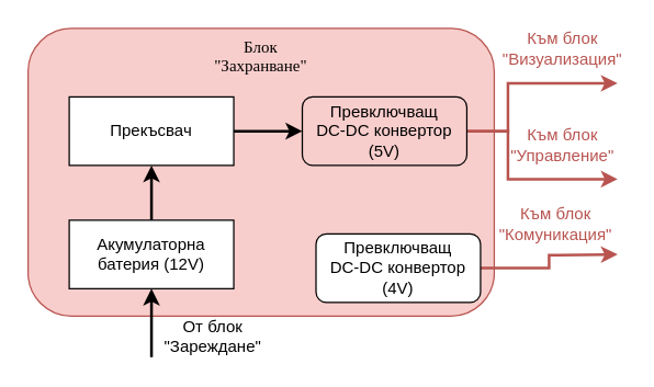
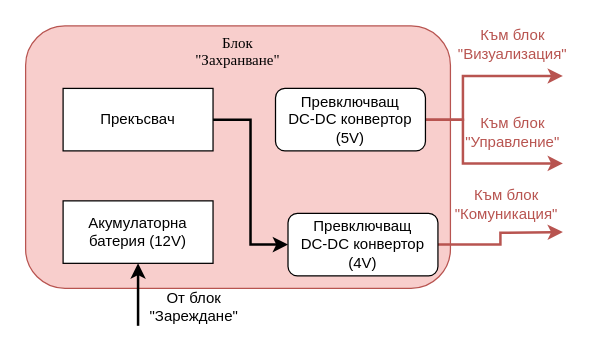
  <mxCell id="0" />
  <mxCell id="1" parent="0" />
  <mxCell id="2" value="Блок&lt;br&gt;&quot;Захранване&quot;" style="rounded=1;whiteSpace=wrap;html=1;fillColor=#F8CECC;strokeColor=#B85450;fontFamily=Tahoma;fontStyle=0;verticalAlign=top;align=center;" parent="1" vertex="1"><mxGeometry x="20" y="20" width="340" height="210" as="geometry" /></mxCell>
  <mxCell id="3" style="edgeStyle=orthogonalEdgeStyle;rounded=0;orthogonalLoop=1;jettySize=auto;html=1;strokeWidth=2;strokeColor=#B85450;exitX=1;exitY=0.5;exitDx=0;exitDy=0;" edge="1" parent="1" source="5"><mxGeometry relative="1" as="geometry"><mxPoint x="450" y="60" as="targetPoint" /><mxPoint x="410" y="130" as="sourcePoint" /><Array as="points"><mxPoint x="370" y="95" /><mxPoint x="370" y="60" /></Array></mxGeometry></mxCell>
  <mxCell id="4" style="edgeStyle=orthogonalEdgeStyle;rounded=0;orthogonalLoop=1;jettySize=auto;html=1;strokeWidth=2;strokeColor=#B85450;exitX=1;exitY=0.5;exitDx=0;exitDy=0;" edge="1" parent="1" source="5"><mxGeometry relative="1" as="geometry"><mxPoint x="450" y="130" as="targetPoint" /><mxPoint x="340" y="115" as="sourcePoint" /><Array as="points"><mxPoint x="370" y="95" /><mxPoint x="370" y="130" /></Array></mxGeometry></mxCell>
- <mxCell id="5" value="Превключващ&lt;br&gt;DC-DC конвертор&lt;br&gt;(5V)" style="rounded=1;whiteSpace=wrap;html=1;fillColor=#f8cecc;" parent="1" vertex="1"><mxGeometry x="220" y="70" width="120" height="50" as="geometry" /></mxCell>
+ <mxCell id="5" value="Превключващ&lt;br&gt;DC-DC конвертор&lt;br&gt;(5V)" style="rounded=1;whiteSpace=wrap;html=1;" parent="1" vertex="1"><mxGeometry x="220" y="70" width="120" height="50" as="geometry" /></mxCell>
  <mxCell id="6" style="edgeStyle=orthogonalEdgeStyle;rounded=0;orthogonalLoop=1;jettySize=auto;html=1;strokeColor=#B85450;strokeWidth=2;" edge="1" parent="1" source="7"><mxGeometry relative="1" as="geometry"><mxPoint x="450" y="185" as="targetPoint" /></mxGeometry></mxCell>
  <mxCell id="7" value="Превключващ&lt;br&gt;DC-DC конвертор&lt;br&gt;(4V)" style="rounded=1;whiteSpace=wrap;html=1;" vertex="1" parent="1"><mxGeometry x="230" y="170" width="120" height="50" as="geometry" /></mxCell>
- <mxCell id="8" style="edgeStyle=orthogonalEdgeStyle;rounded=0;orthogonalLoop=1;jettySize=auto;html=1;strokeWidth=2;entryX=0.5;entryY=1;entryDx=0;entryDy=0;" edge="1" parent="1" source="10" target="12"><mxGeometry relative="1" as="geometry"><Array as="points"><mxPoint x="110" y="140" /><mxPoint x="110" y="140" /></Array></mxGeometry></mxCell>
  <mxCell id="9" style="edgeStyle=orthogonalEdgeStyle;rounded=0;orthogonalLoop=1;jettySize=auto;html=1;strokeColor=#000000;strokeWidth=2;entryX=0.5;entryY=1;entryDx=0;entryDy=0;" edge="1" parent="1" target="10"><mxGeometry relative="1" as="geometry"><mxPoint x="-80" y="95" as="targetPoint" /><mxPoint x="110" y="260" as="sourcePoint" /><Array as="points"><mxPoint x="110" y="260" /></Array></mxGeometry></mxCell>
  <mxCell id="10" value="Акумулаторна батерия (12V)" style="whiteSpace=wrap;html=1;rounded=0;" vertex="1" parent="1"><mxGeometry x="50" y="160" width="120" height="50" as="geometry" /></mxCell>
- <mxCell id="11" style="edgeStyle=orthogonalEdgeStyle;rounded=0;orthogonalLoop=1;jettySize=auto;html=1;strokeWidth=2;" edge="1" parent="1" source="12" target="5"><mxGeometry relative="1" as="geometry" /></mxCell>
+ <mxCell id="11" style="edgeStyle=orthogonalEdgeStyle;rounded=0;orthogonalLoop=1;jettySize=auto;html=1;entryX=0;entryY=0.5;entryDx=0;entryDy=0;strokeWidth=2;" edge="1" parent="1" source="12" target="7"><mxGeometry relative="1" as="geometry" /></mxCell>
  <mxCell id="12" value="Прекъсвач" style="whiteSpace=wrap;html=1;rounded=0;" vertex="1" parent="1"><mxGeometry x="50" y="70" width="120" height="50" as="geometry" /></mxCell>
  <mxCell id="13" value="Към блок &quot;Управление&quot;" style="text;html=1;strokeColor=none;fillColor=none;align=center;verticalAlign=middle;whiteSpace=wrap;rounded=0;fontColor=#B85450;" vertex="1" parent="1"><mxGeometry x="370" y="90" width="80" height="30" as="geometry" /></mxCell>
  <mxCell id="14" value="Към блок &quot;Визуализация&quot;" style="text;html=1;strokeColor=none;fillColor=none;align=center;verticalAlign=middle;whiteSpace=wrap;rounded=0;fontColor=#B85450;" vertex="1" parent="1"><mxGeometry x="365" y="20" width="90" height="30" as="geometry" /></mxCell>
  <mxCell id="15" value="Към блок &quot;Комуникация&quot;" style="text;html=1;strokeColor=none;fillColor=none;align=center;verticalAlign=middle;whiteSpace=wrap;rounded=0;fontColor=#B85450;spacingBottom=5;" vertex="1" parent="1"><mxGeometry x="365" y="150" width="80" height="30" as="geometry" /></mxCell>
  <mxCell id="16" value="От блок &quot;Зареждане&quot;" style="text;html=1;strokeColor=none;fillColor=none;align=center;verticalAlign=middle;whiteSpace=wrap;rounded=0;fontColor=#000000;" vertex="1" parent="1"><mxGeometry x="110" y="230" width="90" height="30" as="geometry" /></mxCell>
